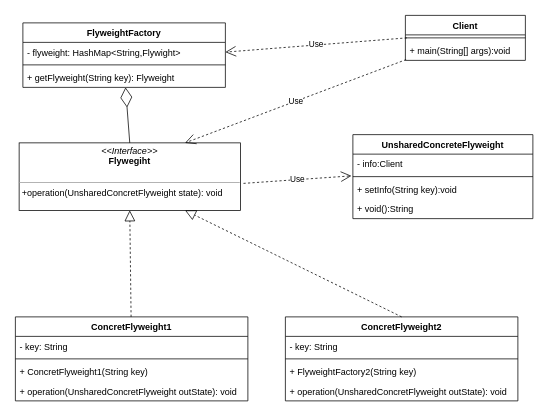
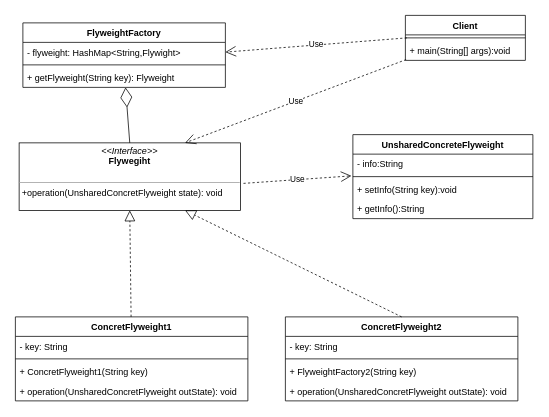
  <mxCell id="0" />
  <mxCell id="1" parent="0" />
  <mxCell id="2" value="FlyweightFactory" style="swimlane;fontStyle=1;align=center;verticalAlign=top;childLayout=stackLayout;horizontal=1;startSize=26;horizontalStack=0;resizeParent=1;resizeParentMax=0;resizeLast=0;collapsible=1;marginBottom=0;" vertex="1" parent="1"><mxGeometry x="30" y="30" width="270" height="86" as="geometry" /></mxCell>
  <mxCell id="3" value="- flyweight: HashMap&lt;String,Flywight&gt;" style="text;strokeColor=none;fillColor=none;align=left;verticalAlign=top;spacingLeft=4;spacingRight=4;overflow=hidden;rotatable=0;points=[[0,0.5],[1,0.5]];portConstraint=eastwest;" vertex="1" parent="2"><mxGeometry y="26" width="270" height="26" as="geometry" /></mxCell>
  <mxCell id="4" value="" style="line;strokeWidth=1;fillColor=none;align=left;verticalAlign=middle;spacingTop=-1;spacingLeft=3;spacingRight=3;rotatable=0;labelPosition=right;points=[];portConstraint=eastwest;" vertex="1" parent="2"><mxGeometry y="52" width="270" height="8" as="geometry" /></mxCell>
  <mxCell id="5" value="+ getFlyweight(String key): Flyweight" style="text;strokeColor=none;fillColor=none;align=left;verticalAlign=top;spacingLeft=4;spacingRight=4;overflow=hidden;rotatable=0;points=[[0,0.5],[1,0.5]];portConstraint=eastwest;" vertex="1" parent="2"><mxGeometry y="60" width="270" height="26" as="geometry" /></mxCell>
  <mxCell id="6" value="&lt;p style=&quot;margin: 0px ; margin-top: 4px ; text-align: center&quot;&gt;&lt;i&gt;&amp;lt;&amp;lt;Interface&amp;gt;&amp;gt;&lt;/i&gt;&lt;br&gt;&lt;b&gt;Flywegiht&lt;/b&gt;&lt;/p&gt;&lt;p style=&quot;margin: 0px ; margin-left: 4px&quot;&gt;&lt;br&gt;&lt;/p&gt;&lt;hr size=&quot;1&quot;&gt;&lt;p style=&quot;margin: 0px ; margin-left: 4px&quot;&gt;+operation(UnsharedConcretFlyweight state): void&lt;br&gt;&lt;/p&gt;" style="verticalAlign=top;align=left;overflow=fill;fontSize=12;fontFamily=Helvetica;html=1;" vertex="1" parent="1"><mxGeometry x="25" y="190" width="295" height="90" as="geometry" /></mxCell>
  <mxCell id="7" value="" style="endArrow=diamondThin;endFill=0;endSize=24;html=1;exitX=0.5;exitY=0;exitDx=0;exitDy=0;entryX=0.507;entryY=1;entryDx=0;entryDy=0;entryPerimeter=0;" edge="1" parent="1" source="6" target="5"><mxGeometry width="160" relative="1" as="geometry"><mxPoint x="330" y="290" as="sourcePoint" /><mxPoint x="162" y="110" as="targetPoint" /></mxGeometry></mxCell>
  <mxCell id="8" value="ConcretFlyweight1" style="swimlane;fontStyle=1;align=center;verticalAlign=top;childLayout=stackLayout;horizontal=1;startSize=26;horizontalStack=0;resizeParent=1;resizeParentMax=0;resizeLast=0;collapsible=1;marginBottom=0;" vertex="1" parent="1"><mxGeometry x="20" y="422" width="310" height="112" as="geometry" /></mxCell>
  <mxCell id="9" value="- key: String" style="text;strokeColor=none;fillColor=none;align=left;verticalAlign=top;spacingLeft=4;spacingRight=4;overflow=hidden;rotatable=0;points=[[0,0.5],[1,0.5]];portConstraint=eastwest;" vertex="1" parent="8"><mxGeometry y="26" width="310" height="26" as="geometry" /></mxCell>
  <mxCell id="10" value="" style="line;strokeWidth=1;fillColor=none;align=left;verticalAlign=middle;spacingTop=-1;spacingLeft=3;spacingRight=3;rotatable=0;labelPosition=right;points=[];portConstraint=eastwest;" vertex="1" parent="8"><mxGeometry y="52" width="310" height="8" as="geometry" /></mxCell>
  <mxCell id="11" value="+ ConcretFlyweight1(String key)" style="text;strokeColor=none;fillColor=none;align=left;verticalAlign=top;spacingLeft=4;spacingRight=4;overflow=hidden;rotatable=0;points=[[0,0.5],[1,0.5]];portConstraint=eastwest;" vertex="1" parent="8"><mxGeometry y="60" width="310" height="26" as="geometry" /></mxCell>
  <mxCell id="12" value="+ operation(UnsharedConcretFlyweight outState): void" style="text;strokeColor=none;fillColor=none;align=left;verticalAlign=top;spacingLeft=4;spacingRight=4;overflow=hidden;rotatable=0;points=[[0,0.5],[1,0.5]];portConstraint=eastwest;" vertex="1" parent="8"><mxGeometry y="86" width="310" height="26" as="geometry" /></mxCell>
  <mxCell id="13" value="ConcretFlyweight2" style="swimlane;fontStyle=1;align=center;verticalAlign=top;childLayout=stackLayout;horizontal=1;startSize=26;horizontalStack=0;resizeParent=1;resizeParentMax=0;resizeLast=0;collapsible=1;marginBottom=0;" vertex="1" parent="1"><mxGeometry x="380" y="422" width="310" height="112" as="geometry" /></mxCell>
  <mxCell id="14" value="- key: String" style="text;strokeColor=none;fillColor=none;align=left;verticalAlign=top;spacingLeft=4;spacingRight=4;overflow=hidden;rotatable=0;points=[[0,0.5],[1,0.5]];portConstraint=eastwest;" vertex="1" parent="13"><mxGeometry y="26" width="310" height="26" as="geometry" /></mxCell>
  <mxCell id="15" value="" style="line;strokeWidth=1;fillColor=none;align=left;verticalAlign=middle;spacingTop=-1;spacingLeft=3;spacingRight=3;rotatable=0;labelPosition=right;points=[];portConstraint=eastwest;" vertex="1" parent="13"><mxGeometry y="52" width="310" height="8" as="geometry" /></mxCell>
  <mxCell id="16" value="+ FlyweightFactory2(String key)" style="text;strokeColor=none;fillColor=none;align=left;verticalAlign=top;spacingLeft=4;spacingRight=4;overflow=hidden;rotatable=0;points=[[0,0.5],[1,0.5]];portConstraint=eastwest;" vertex="1" parent="13"><mxGeometry y="60" width="310" height="26" as="geometry" /></mxCell>
  <mxCell id="17" value="+ operation(UnsharedConcretFlyweight outState): void" style="text;strokeColor=none;fillColor=none;align=left;verticalAlign=top;spacingLeft=4;spacingRight=4;overflow=hidden;rotatable=0;points=[[0,0.5],[1,0.5]];portConstraint=eastwest;" vertex="1" parent="13"><mxGeometry y="86" width="310" height="26" as="geometry" /></mxCell>
  <mxCell id="18" value="" style="endArrow=block;dashed=1;endFill=0;endSize=12;html=1;entryX=0.5;entryY=1;entryDx=0;entryDy=0;" edge="1" parent="1" source="8" target="6"><mxGeometry width="160" relative="1" as="geometry"><mxPoint x="95" y="420" as="sourcePoint" /><mxPoint x="490" y="290" as="targetPoint" /></mxGeometry></mxCell>
  <mxCell id="19" value="" style="endArrow=block;dashed=1;endFill=0;endSize=12;html=1;entryX=0.75;entryY=1;entryDx=0;entryDy=0;exitX=0.5;exitY=0;exitDx=0;exitDy=0;" edge="1" parent="1" source="13" target="6"><mxGeometry width="160" relative="1" as="geometry"><mxPoint x="105" y="430" as="sourcePoint" /><mxPoint x="105" y="290" as="targetPoint" /></mxGeometry></mxCell>
  <mxCell id="20" value="UnsharedConcreteFlyweight" style="swimlane;fontStyle=1;align=center;verticalAlign=top;childLayout=stackLayout;horizontal=1;startSize=26;horizontalStack=0;resizeParent=1;resizeParentMax=0;resizeLast=0;collapsible=1;marginBottom=0;" vertex="1" parent="1"><mxGeometry x="470" y="179" width="240" height="112" as="geometry" /></mxCell>
- <mxCell id="21" value="- info:Client" style="text;strokeColor=none;fillColor=none;align=left;verticalAlign=top;spacingLeft=4;spacingRight=4;overflow=hidden;rotatable=0;points=[[0,0.5],[1,0.5]];portConstraint=eastwest;" vertex="1" parent="20"><mxGeometry y="26" width="240" height="26" as="geometry" /></mxCell>
+ <mxCell id="21" value="- info:String" style="text;strokeColor=none;fillColor=none;align=left;verticalAlign=top;spacingLeft=4;spacingRight=4;overflow=hidden;rotatable=0;points=[[0,0.5],[1,0.5]];portConstraint=eastwest;" vertex="1" parent="20"><mxGeometry y="26" width="240" height="26" as="geometry" /></mxCell>
  <mxCell id="22" value="" style="line;strokeWidth=1;fillColor=none;align=left;verticalAlign=middle;spacingTop=-1;spacingLeft=3;spacingRight=3;rotatable=0;labelPosition=right;points=[];portConstraint=eastwest;" vertex="1" parent="20"><mxGeometry y="52" width="240" height="8" as="geometry" /></mxCell>
  <mxCell id="23" value="+ setInfo(String key):void" style="text;strokeColor=none;fillColor=none;align=left;verticalAlign=top;spacingLeft=4;spacingRight=4;overflow=hidden;rotatable=0;points=[[0,0.5],[1,0.5]];portConstraint=eastwest;" vertex="1" parent="20"><mxGeometry y="60" width="240" height="26" as="geometry" /></mxCell>
- <mxCell id="24" value="+ void():String" style="text;strokeColor=none;fillColor=none;align=left;verticalAlign=top;spacingLeft=4;spacingRight=4;overflow=hidden;rotatable=0;points=[[0,0.5],[1,0.5]];portConstraint=eastwest;" vertex="1" parent="20"><mxGeometry y="86" width="240" height="26" as="geometry" /></mxCell>
+ <mxCell id="24" value="+ getInfo():String" style="text;strokeColor=none;fillColor=none;align=left;verticalAlign=top;spacingLeft=4;spacingRight=4;overflow=hidden;rotatable=0;points=[[0,0.5],[1,0.5]];portConstraint=eastwest;" vertex="1" parent="20"><mxGeometry y="86" width="240" height="26" as="geometry" /></mxCell>
  <mxCell id="25" value="Use" style="endArrow=open;endSize=12;dashed=1;html=1;exitX=1.014;exitY=0.6;exitDx=0;exitDy=0;exitPerimeter=0;entryX=-0.008;entryY=1.115;entryDx=0;entryDy=0;entryPerimeter=0;" edge="1" parent="1" source="6" target="21"><mxGeometry width="160" relative="1" as="geometry"><mxPoint x="330" y="290" as="sourcePoint" /><mxPoint x="490" y="290" as="targetPoint" /></mxGeometry></mxCell>
  <mxCell id="26" value="Client" style="swimlane;fontStyle=1;align=center;verticalAlign=top;childLayout=stackLayout;horizontal=1;startSize=26;horizontalStack=0;resizeParent=1;resizeParentMax=0;resizeLast=0;collapsible=1;marginBottom=0;" vertex="1" parent="1"><mxGeometry x="540" y="20" width="160" height="60" as="geometry" /></mxCell>
  <mxCell id="27" value="" style="line;strokeWidth=1;fillColor=none;align=left;verticalAlign=middle;spacingTop=-1;spacingLeft=3;spacingRight=3;rotatable=0;labelPosition=right;points=[];portConstraint=eastwest;" vertex="1" parent="26"><mxGeometry y="26" width="160" height="8" as="geometry" /></mxCell>
  <mxCell id="28" value="+ main(String[] args):void" style="text;strokeColor=none;fillColor=none;align=left;verticalAlign=top;spacingLeft=4;spacingRight=4;overflow=hidden;rotatable=0;points=[[0,0.5],[1,0.5]];portConstraint=eastwest;" vertex="1" parent="26"><mxGeometry y="34" width="160" height="26" as="geometry" /></mxCell>
  <mxCell id="29" value="Use" style="endArrow=open;endSize=12;dashed=1;html=1;entryX=1;entryY=0.5;entryDx=0;entryDy=0;" edge="1" parent="1" target="3"><mxGeometry width="160" relative="1" as="geometry"><mxPoint x="542" y="50" as="sourcePoint" /><mxPoint x="478.08" y="243.99" as="targetPoint" /></mxGeometry></mxCell>
  <mxCell id="30" value="Use" style="endArrow=open;endSize=12;dashed=1;html=1;entryX=0.75;entryY=0;entryDx=0;entryDy=0;exitX=0.006;exitY=0.962;exitDx=0;exitDy=0;exitPerimeter=0;" edge="1" parent="1" source="28" target="6"><mxGeometry width="160" relative="1" as="geometry"><mxPoint x="552" y="60" as="sourcePoint" /><mxPoint x="310" y="79" as="targetPoint" /></mxGeometry></mxCell>
